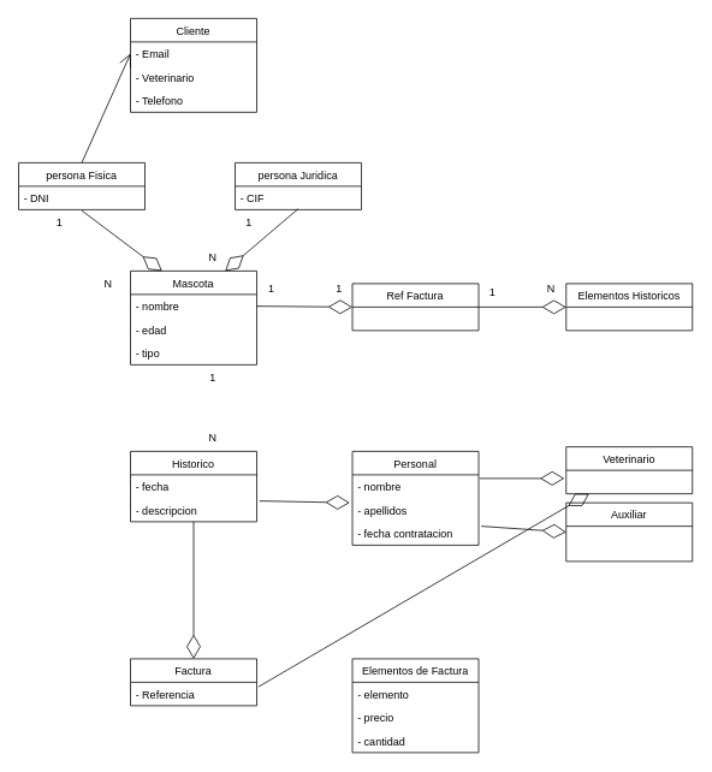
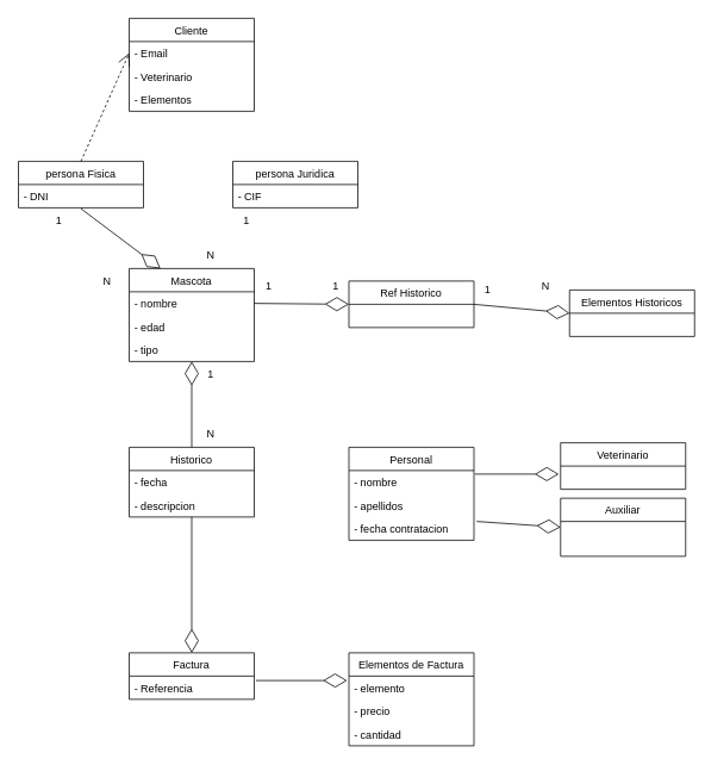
  <mxCell id="0" />
  <mxCell id="1" parent="0" />
  <mxCell id="2" value="Cliente" style="swimlane;fontStyle=0;childLayout=stackLayout;horizontal=1;startSize=26;fillColor=none;horizontalStack=0;resizeParent=1;resizeParentMax=0;resizeLast=0;collapsible=1;marginBottom=0;" parent="1" vertex="1"><mxGeometry x="144" y="20" width="140" height="104" as="geometry" /></mxCell>
  <mxCell id="3" value="- Email" style="text;strokeColor=none;fillColor=none;align=left;verticalAlign=top;spacingLeft=4;spacingRight=4;overflow=hidden;rotatable=0;points=[[0,0.5],[1,0.5]];portConstraint=eastwest;" parent="2" vertex="1"><mxGeometry y="26" width="140" height="26" as="geometry" /></mxCell>
  <mxCell id="4" value="- Veterinario" style="text;strokeColor=none;fillColor=none;align=left;verticalAlign=top;spacingLeft=4;spacingRight=4;overflow=hidden;rotatable=0;points=[[0,0.5],[1,0.5]];portConstraint=eastwest;" parent="2" vertex="1"><mxGeometry y="52" width="140" height="26" as="geometry" /></mxCell>
- <mxCell id="5" value="- Telefono" style="text;strokeColor=none;fillColor=none;align=left;verticalAlign=top;spacingLeft=4;spacingRight=4;overflow=hidden;rotatable=0;points=[[0,0.5],[1,0.5]];portConstraint=eastwest;" parent="2" vertex="1"><mxGeometry y="78" width="140" height="26" as="geometry" /></mxCell>
+ <mxCell id="5" value="- Elementos" style="text;strokeColor=none;fillColor=none;align=left;verticalAlign=top;spacingLeft=4;spacingRight=4;overflow=hidden;rotatable=0;points=[[0,0.5],[1,0.5]];portConstraint=eastwest;" parent="2" vertex="1"><mxGeometry y="78" width="140" height="26" as="geometry" /></mxCell>
  <mxCell id="6" value="persona Fisica" style="swimlane;fontStyle=0;childLayout=stackLayout;horizontal=1;startSize=26;fillColor=none;horizontalStack=0;resizeParent=1;resizeParentMax=0;resizeLast=0;collapsible=1;marginBottom=0;" parent="1" vertex="1"><mxGeometry x="20" y="180" width="140" height="52" as="geometry" /></mxCell>
  <mxCell id="7" value="- DNI" style="text;strokeColor=none;fillColor=none;align=left;verticalAlign=top;spacingLeft=4;spacingRight=4;overflow=hidden;rotatable=0;points=[[0,0.5],[1,0.5]];portConstraint=eastwest;" parent="6" vertex="1"><mxGeometry y="26" width="140" height="26" as="geometry" /></mxCell>
  <mxCell id="8" value="persona Juridica" style="swimlane;fontStyle=0;childLayout=stackLayout;horizontal=1;startSize=26;fillColor=none;horizontalStack=0;resizeParent=1;resizeParentMax=0;resizeLast=0;collapsible=1;marginBottom=0;" parent="1" vertex="1"><mxGeometry x="260" y="180" width="140" height="52" as="geometry" /></mxCell>
  <mxCell id="9" value="- CIF" style="text;strokeColor=none;fillColor=none;align=left;verticalAlign=top;spacingLeft=4;spacingRight=4;overflow=hidden;rotatable=0;points=[[0,0.5],[1,0.5]];portConstraint=eastwest;" parent="8" vertex="1"><mxGeometry y="26" width="140" height="26" as="geometry" /></mxCell>
- <mxCell id="10" value="" style="endArrow=open;endFill=1;endSize=12;html=1;rounded=0;exitX=0.5;exitY=0;exitDx=0;exitDy=0;entryX=0;entryY=0.5;entryDx=0;entryDy=0;" parent="1" source="6" target="3" edge="1"><mxGeometry width="160" relative="1" as="geometry"><mxPoint x="130" y="390" as="sourcePoint" /><mxPoint x="290" y="390" as="targetPoint" /></mxGeometry></mxCell>
+ <mxCell id="10" value="" style="endArrow=open;endFill=1;endSize=12;html=1;rounded=0;exitX=0.5;exitY=0;exitDx=0;exitDy=0;entryX=0;entryY=0.5;entryDx=0;entryDy=0;dashed=1;" parent="1" source="6" target="3" edge="1"><mxGeometry width="160" relative="1" as="geometry"><mxPoint x="130" y="390" as="sourcePoint" /><mxPoint x="290" y="390" as="targetPoint" /></mxGeometry></mxCell>
  <mxCell id="11" value="Mascota" style="swimlane;fontStyle=0;childLayout=stackLayout;horizontal=1;startSize=26;fillColor=none;horizontalStack=0;resizeParent=1;resizeParentMax=0;resizeLast=0;collapsible=1;marginBottom=0;" parent="1" vertex="1"><mxGeometry x="144" y="300" width="140" height="104" as="geometry" /></mxCell>
  <mxCell id="12" value="- nombre" style="text;strokeColor=none;fillColor=none;align=left;verticalAlign=top;spacingLeft=4;spacingRight=4;overflow=hidden;rotatable=0;points=[[0,0.5],[1,0.5]];portConstraint=eastwest;" parent="11" vertex="1"><mxGeometry y="26" width="140" height="26" as="geometry" /></mxCell>
  <mxCell id="13" value="- edad" style="text;strokeColor=none;fillColor=none;align=left;verticalAlign=top;spacingLeft=4;spacingRight=4;overflow=hidden;rotatable=0;points=[[0,0.5],[1,0.5]];portConstraint=eastwest;" parent="11" vertex="1"><mxGeometry y="52" width="140" height="26" as="geometry" /></mxCell>
  <mxCell id="14" value="- tipo" style="text;strokeColor=none;fillColor=none;align=left;verticalAlign=top;spacingLeft=4;spacingRight=4;overflow=hidden;rotatable=0;points=[[0,0.5],[1,0.5]];portConstraint=eastwest;" parent="11" vertex="1"><mxGeometry y="78" width="140" height="26" as="geometry" /></mxCell>
  <mxCell id="15" value="" style="endArrow=diamondThin;endFill=0;endSize=24;html=1;rounded=0;entryX=0.25;entryY=0;entryDx=0;entryDy=0;exitX=0.5;exitY=1.038;exitDx=0;exitDy=0;exitPerimeter=0;" parent="1" source="7" target="11" edge="1"><mxGeometry width="160" relative="1" as="geometry"><mxPoint x="80" y="240" as="sourcePoint" /><mxPoint x="240" y="240" as="targetPoint" /></mxGeometry></mxCell>
- <mxCell id="16" value="" style="endArrow=diamondThin;endFill=0;endSize=24;html=1;rounded=0;entryX=0.75;entryY=0;entryDx=0;entryDy=0;exitX=0.5;exitY=0.962;exitDx=0;exitDy=0;exitPerimeter=0;" parent="1" source="9" target="11" edge="1"><mxGeometry width="160" relative="1" as="geometry"><mxPoint x="330" y="240" as="sourcePoint" /><mxPoint x="490" y="240" as="targetPoint" /></mxGeometry></mxCell>
- <mxCell id="17" value="Ref Factura" style="swimlane;fontStyle=0;childLayout=stackLayout;horizontal=1;startSize=26;fillColor=none;horizontalStack=0;resizeParent=1;resizeParentMax=0;resizeLast=0;collapsible=1;marginBottom=0;" parent="1" vertex="1"><mxGeometry x="390" y="314" width="140" height="52" as="geometry" /></mxCell>
- <mxCell id="18" value="Elementos Historicos" style="swimlane;fontStyle=0;childLayout=stackLayout;horizontal=1;startSize=26;fillColor=none;horizontalStack=0;resizeParent=1;resizeParentMax=0;resizeLast=0;collapsible=1;marginBottom=0;" parent="1" vertex="1"><mxGeometry x="627" y="314" width="140" height="52" as="geometry" /></mxCell>
+ <mxCell id="17" value="Ref Historico" style="swimlane;fontStyle=0;childLayout=stackLayout;horizontal=1;startSize=26;fillColor=none;horizontalStack=0;resizeParent=1;resizeParentMax=0;resizeLast=0;collapsible=1;marginBottom=0;" parent="1" vertex="1"><mxGeometry x="390" y="314" width="140" height="52" as="geometry" /></mxCell>
+ <mxCell id="18" value="Elementos Historicos" style="swimlane;fontStyle=0;childLayout=stackLayout;horizontal=1;startSize=26;fillColor=none;horizontalStack=0;resizeParent=1;resizeParentMax=0;resizeLast=0;collapsible=1;marginBottom=0;" parent="1" vertex="1"><mxGeometry x="637" y="324" width="140" height="52" as="geometry" /></mxCell>
  <mxCell id="19" value="1" style="text;html=1;align=center;verticalAlign=middle;resizable=0;points=[];autosize=1;strokeColor=none;fillColor=none;" parent="1" vertex="1"><mxGeometry x="50" y="232" width="30" height="30" as="geometry" /></mxCell>
  <mxCell id="20" value="N" style="text;html=1;align=center;verticalAlign=middle;resizable=0;points=[];autosize=1;strokeColor=none;fillColor=none;" parent="1" vertex="1"><mxGeometry x="104" y="300" width="30" height="30" as="geometry" /></mxCell>
  <mxCell id="21" value="1" style="text;html=1;align=center;verticalAlign=middle;resizable=0;points=[];autosize=1;strokeColor=none;fillColor=none;" parent="1" vertex="1"><mxGeometry x="260" y="232" width="30" height="30" as="geometry" /></mxCell>
  <mxCell id="22" value="N" style="text;html=1;align=center;verticalAlign=middle;resizable=0;points=[];autosize=1;strokeColor=none;fillColor=none;" parent="1" vertex="1"><mxGeometry x="220" y="270" width="30" height="30" as="geometry" /></mxCell>
  <mxCell id="23" value="" style="endArrow=diamondThin;endFill=0;endSize=24;html=1;rounded=0;entryX=0;entryY=0.5;entryDx=0;entryDy=0;exitX=1;exitY=0.5;exitDx=0;exitDy=0;" parent="1" source="12" target="17" edge="1"><mxGeometry width="160" relative="1" as="geometry"><mxPoint x="290" y="340" as="sourcePoint" /><mxPoint x="450" y="340" as="targetPoint" /></mxGeometry></mxCell>
  <mxCell id="24" value="" style="endArrow=diamondThin;endFill=0;endSize=24;html=1;rounded=0;entryX=0;entryY=0.5;entryDx=0;entryDy=0;" parent="1" target="18" edge="1"><mxGeometry width="160" relative="1" as="geometry"><mxPoint x="530" y="340" as="sourcePoint" /><mxPoint x="690" y="340" as="targetPoint" /></mxGeometry></mxCell>
  <mxCell id="25" value="1" style="text;html=1;align=center;verticalAlign=middle;resizable=0;points=[];autosize=1;strokeColor=none;fillColor=none;" parent="1" vertex="1"><mxGeometry x="285" y="305" width="30" height="30" as="geometry" /></mxCell>
  <mxCell id="26" value="1" style="text;html=1;align=center;verticalAlign=middle;resizable=0;points=[];autosize=1;strokeColor=none;fillColor=none;" parent="1" vertex="1"><mxGeometry x="360" y="305" width="30" height="30" as="geometry" /></mxCell>
  <mxCell id="27" value="1" style="text;html=1;align=center;verticalAlign=middle;resizable=0;points=[];autosize=1;strokeColor=none;fillColor=none;" parent="1" vertex="1"><mxGeometry x="530" y="309" width="30" height="30" as="geometry" /></mxCell>
  <mxCell id="28" value="N" style="text;html=1;align=center;verticalAlign=middle;resizable=0;points=[];autosize=1;strokeColor=none;fillColor=none;" parent="1" vertex="1"><mxGeometry x="595" y="305" width="30" height="30" as="geometry" /></mxCell>
  <mxCell id="29" value="Historico" style="swimlane;fontStyle=0;childLayout=stackLayout;horizontal=1;startSize=26;fillColor=none;horizontalStack=0;resizeParent=1;resizeParentMax=0;resizeLast=0;collapsible=1;marginBottom=0;" parent="1" vertex="1"><mxGeometry x="144" y="500" width="140" height="78" as="geometry" /></mxCell>
  <mxCell id="30" value="- fecha" style="text;strokeColor=none;fillColor=none;align=left;verticalAlign=top;spacingLeft=4;spacingRight=4;overflow=hidden;rotatable=0;points=[[0,0.5],[1,0.5]];portConstraint=eastwest;" parent="29" vertex="1"><mxGeometry y="26" width="140" height="26" as="geometry" /></mxCell>
  <mxCell id="31" value="- descripcion" style="text;strokeColor=none;fillColor=none;align=left;verticalAlign=top;spacingLeft=4;spacingRight=4;overflow=hidden;rotatable=0;points=[[0,0.5],[1,0.5]];portConstraint=eastwest;" parent="29" vertex="1"><mxGeometry y="52" width="140" height="26" as="geometry" /></mxCell>
+ <mxCell id="32" value="" style="endArrow=diamondThin;endFill=0;endSize=24;html=1;rounded=0;entryX=0.5;entryY=1;entryDx=0;entryDy=0;entryPerimeter=0;exitX=0.5;exitY=0;exitDx=0;exitDy=0;" parent="1" source="29" target="14" edge="1"><mxGeometry width="160" relative="1" as="geometry"><mxPoint x="210" y="500" as="sourcePoint" /><mxPoint x="370" y="500" as="targetPoint" /></mxGeometry></mxCell>
  <mxCell id="33" value="1" style="text;html=1;align=center;verticalAlign=middle;resizable=0;points=[];autosize=1;strokeColor=none;fillColor=none;" parent="1" vertex="1"><mxGeometry x="220" y="404" width="30" height="30" as="geometry" /></mxCell>
  <mxCell id="34" value="N" style="text;html=1;align=center;verticalAlign=middle;resizable=0;points=[];autosize=1;strokeColor=none;fillColor=none;" parent="1" vertex="1"><mxGeometry x="220" y="470" width="30" height="30" as="geometry" /></mxCell>
  <mxCell id="35" value="Personal" style="swimlane;fontStyle=0;childLayout=stackLayout;horizontal=1;startSize=26;fillColor=none;horizontalStack=0;resizeParent=1;resizeParentMax=0;resizeLast=0;collapsible=1;marginBottom=0;" parent="1" vertex="1"><mxGeometry x="390" y="500" width="140" height="104" as="geometry" /></mxCell>
  <mxCell id="36" value="- nombre" style="text;strokeColor=none;fillColor=none;align=left;verticalAlign=top;spacingLeft=4;spacingRight=4;overflow=hidden;rotatable=0;points=[[0,0.5],[1,0.5]];portConstraint=eastwest;" parent="35" vertex="1"><mxGeometry y="26" width="140" height="26" as="geometry" /></mxCell>
  <mxCell id="37" value="- apellidos" style="text;strokeColor=none;fillColor=none;align=left;verticalAlign=top;spacingLeft=4;spacingRight=4;overflow=hidden;rotatable=0;points=[[0,0.5],[1,0.5]];portConstraint=eastwest;" parent="35" vertex="1"><mxGeometry y="52" width="140" height="26" as="geometry" /></mxCell>
  <mxCell id="38" value="- fecha contratacion" style="text;strokeColor=none;fillColor=none;align=left;verticalAlign=top;spacingLeft=4;spacingRight=4;overflow=hidden;rotatable=0;points=[[0,0.5],[1,0.5]];portConstraint=eastwest;" parent="35" vertex="1"><mxGeometry y="78" width="140" height="26" as="geometry" /></mxCell>
  <mxCell id="39" value="Veterinario" style="swimlane;fontStyle=0;childLayout=stackLayout;horizontal=1;startSize=26;fillColor=none;horizontalStack=0;resizeParent=1;resizeParentMax=0;resizeLast=0;collapsible=1;marginBottom=0;" parent="1" vertex="1"><mxGeometry x="627" y="495" width="140" height="52" as="geometry" /></mxCell>
  <mxCell id="40" value="Auxiliar" style="swimlane;fontStyle=0;childLayout=stackLayout;horizontal=1;startSize=26;fillColor=none;horizontalStack=0;resizeParent=1;resizeParentMax=0;resizeLast=0;collapsible=1;marginBottom=0;" parent="1" vertex="1"><mxGeometry x="627" y="557" width="140" height="65" as="geometry" /></mxCell>
  <mxCell id="41" value="" style="endArrow=diamondThin;endFill=0;endSize=24;html=1;rounded=0;entryX=0;entryY=0.5;entryDx=0;entryDy=0;exitX=1.021;exitY=0.192;exitDx=0;exitDy=0;exitPerimeter=0;" parent="1" source="38" target="40" edge="1"><mxGeometry width="160" relative="1" as="geometry"><mxPoint x="530" y="580" as="sourcePoint" /><mxPoint x="690" y="580" as="targetPoint" /></mxGeometry></mxCell>
  <mxCell id="42" value="" style="endArrow=diamondThin;endFill=0;endSize=24;html=1;rounded=0;entryX=0;entryY=0.5;entryDx=0;entryDy=0;exitX=1.021;exitY=0.192;exitDx=0;exitDy=0;exitPerimeter=0;" parent="1" edge="1"><mxGeometry width="160" relative="1" as="geometry"><mxPoint x="530.94" y="530.002" as="sourcePoint" /><mxPoint x="625" y="530.01" as="targetPoint" /></mxGeometry></mxCell>
- <mxCell id="43" value="" style="endArrow=diamondThin;endFill=0;endSize=24;html=1;rounded=0;entryX=-0.021;entryY=0.192;entryDx=0;entryDy=0;entryPerimeter=0;exitX=1.021;exitY=0.115;exitDx=0;exitDy=0;exitPerimeter=0;" parent="1" source="31" target="37" edge="1"><mxGeometry width="160" relative="1" as="geometry"><mxPoint x="280" y="540" as="sourcePoint" /><mxPoint x="440" y="540" as="targetPoint" /></mxGeometry></mxCell>
  <mxCell id="44" value="Factura" style="swimlane;fontStyle=0;childLayout=stackLayout;horizontal=1;startSize=26;fillColor=none;horizontalStack=0;resizeParent=1;resizeParentMax=0;resizeLast=0;collapsible=1;marginBottom=0;" parent="1" vertex="1"><mxGeometry x="144" y="730" width="140" height="52" as="geometry" /></mxCell>
  <mxCell id="45" value="- Referencia" style="text;strokeColor=none;fillColor=none;align=left;verticalAlign=top;spacingLeft=4;spacingRight=4;overflow=hidden;rotatable=0;points=[[0,0.5],[1,0.5]];portConstraint=eastwest;" parent="44" vertex="1"><mxGeometry y="26" width="140" height="26" as="geometry" /></mxCell>
  <mxCell id="46" value="Elementos de Factura" style="swimlane;fontStyle=0;childLayout=stackLayout;horizontal=1;startSize=26;fillColor=none;horizontalStack=0;resizeParent=1;resizeParentMax=0;resizeLast=0;collapsible=1;marginBottom=0;" parent="1" vertex="1"><mxGeometry x="390" y="730" width="140" height="104" as="geometry" /></mxCell>
  <mxCell id="47" value="- elemento" style="text;strokeColor=none;fillColor=none;align=left;verticalAlign=top;spacingLeft=4;spacingRight=4;overflow=hidden;rotatable=0;points=[[0,0.5],[1,0.5]];portConstraint=eastwest;" parent="46" vertex="1"><mxGeometry y="26" width="140" height="26" as="geometry" /></mxCell>
  <mxCell id="48" value="- precio" style="text;strokeColor=none;fillColor=none;align=left;verticalAlign=top;spacingLeft=4;spacingRight=4;overflow=hidden;rotatable=0;points=[[0,0.5],[1,0.5]];portConstraint=eastwest;" parent="46" vertex="1"><mxGeometry y="52" width="140" height="26" as="geometry" /></mxCell>
  <mxCell id="49" value="- cantidad" style="text;strokeColor=none;fillColor=none;align=left;verticalAlign=top;spacingLeft=4;spacingRight=4;overflow=hidden;rotatable=0;points=[[0,0.5],[1,0.5]];portConstraint=eastwest;" parent="46" vertex="1"><mxGeometry y="78" width="140" height="26" as="geometry" /></mxCell>
- <mxCell id="50" value="" style="endArrow=diamondThin;endFill=0;endSize=24;html=1;rounded=0;exitX=1.014;exitY=0.192;exitDx=0;exitDy=0;exitPerimeter=0;" parent="1" source="45" target="39" edge="1"><mxGeometry width="160" relative="1" as="geometry"><mxPoint x="290" y="760" as="sourcePoint" /><mxPoint x="450" y="760" as="targetPoint" /></mxGeometry></mxCell>
+ <mxCell id="50" value="" style="endArrow=diamondThin;endFill=0;endSize=24;html=1;rounded=0;entryX=-0.014;entryY=0.192;entryDx=0;entryDy=0;entryPerimeter=0;exitX=1.014;exitY=0.192;exitDx=0;exitDy=0;exitPerimeter=0;" parent="1" source="45" target="47" edge="1"><mxGeometry width="160" relative="1" as="geometry"><mxPoint x="290" y="760" as="sourcePoint" /><mxPoint x="450" y="760" as="targetPoint" /></mxGeometry></mxCell>
  <mxCell id="51" value="" style="endArrow=diamondThin;endFill=0;endSize=24;html=1;rounded=0;entryX=0.5;entryY=0;entryDx=0;entryDy=0;exitX=0.5;exitY=1;exitDx=0;exitDy=0;exitPerimeter=0;" parent="1" source="31" target="44" edge="1"><mxGeometry width="160" relative="1" as="geometry"><mxPoint x="220" y="580" as="sourcePoint" /><mxPoint x="380" y="580" as="targetPoint" /></mxGeometry></mxCell>
